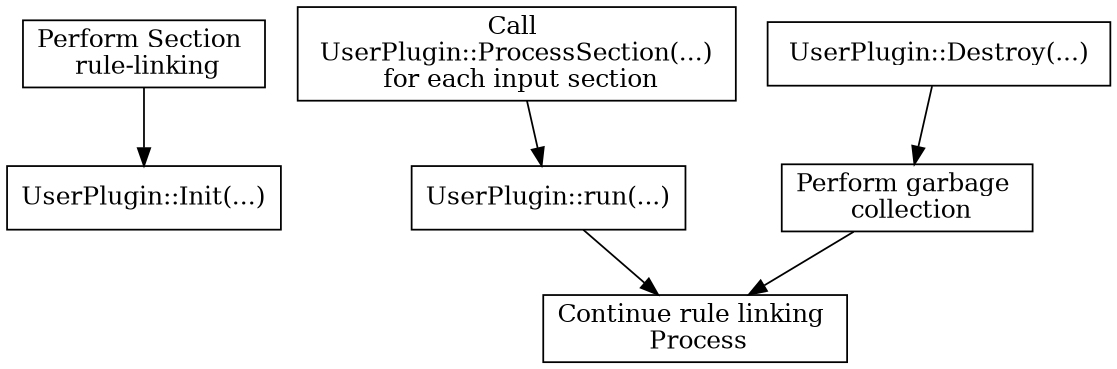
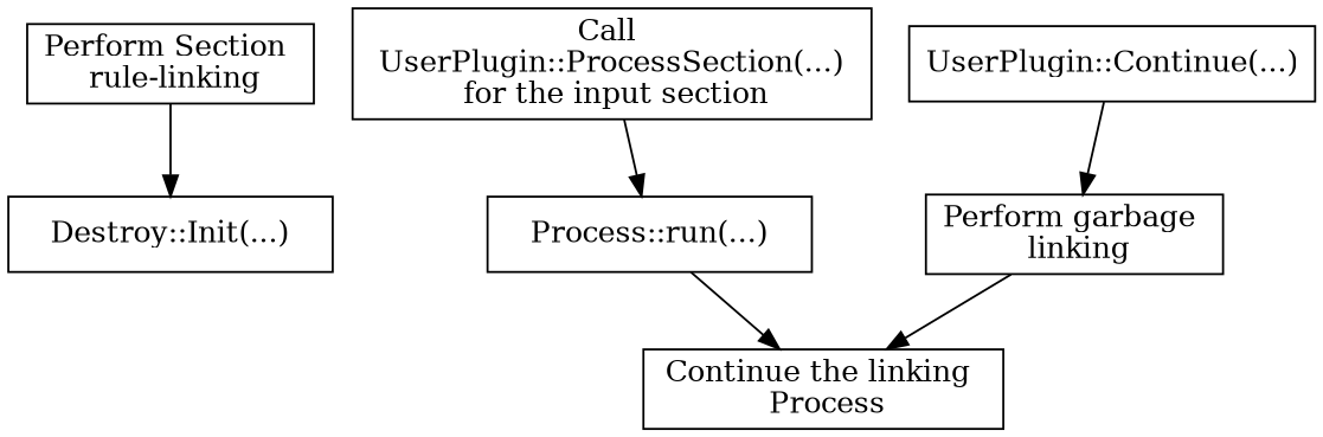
  digraph {
    node [shape=rectangle]
    n1 [label="Perform Section \n rule-linking"]
-   n2 [label="UserPlugin::Init(...)"]
-   n3 [label="Call \n UserPlugin::ProcessSection(...) \n for each input section"]
-   n4 [label="UserPlugin::run(...)"]
-   n5 [label="Continue rule linking \n Process"]
-   n6 [label="UserPlugin::Destroy(...)"]
-   n7 [label="Perform garbage \n collection"]
+   n2 [label="Destroy::Init(...)"]
+   n3 [label="Call \n UserPlugin::ProcessSection(...) \n for the input section"]
+   n4 [label="Process::run(...)"]
+   n5 [label="Continue the linking \n Process"]
+   n6 [label="UserPlugin::Continue(...)"]
+   n7 [label="Perform garbage \n linking"]
    n1 -> n2
    n3 -> n4
    n4 -> n5
    n6 -> n7
    n7 -> n5
  }
